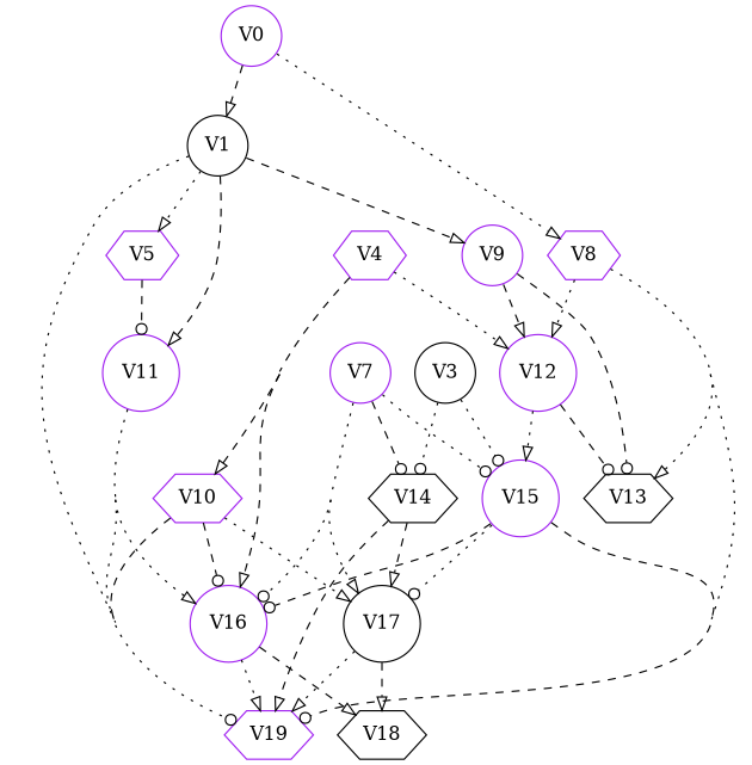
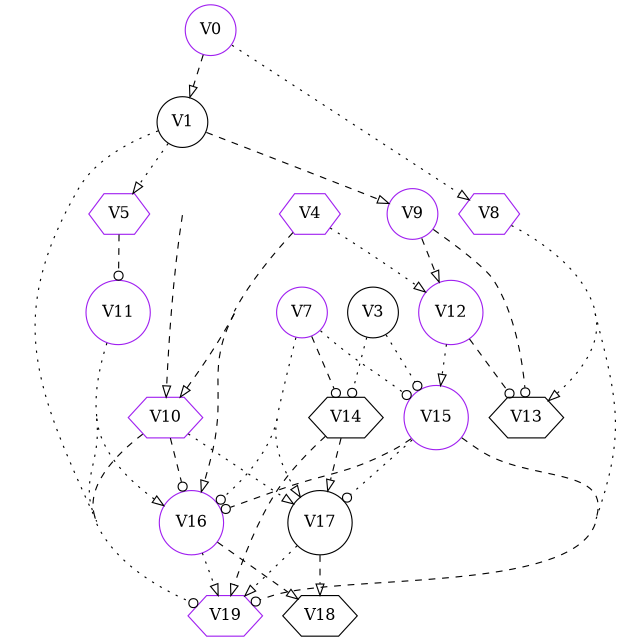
  strict digraph {
    concentrate=True
    node [color=purple shape=circle]
    edge [arrowhead=onormal style=dotted]
    V1 [color=black]
    V0
    V8 [shape=hexagon]
    V5 [shape=hexagon]
    V9
    V11
    V19 [shape=hexagon]
    V12
    V13 [color=black shape=hexagon]
    V16
    V14 [color=black shape=hexagon]
    V7
    V15
    V17 [color=black]
    V3 [color=black]
    V4 [shape=hexagon]
    V10 [shape=hexagon]
    V18 [color=black shape=hexagon]
    V1 -> V5
    V1 -> V9 [style=dashed]
-   V1 -> V11 [style=dashed]
+   V1 -> V10 [style=dashed]
    V1 -> V19 [arrowhead=odot]
    V0 -> V1 [style=dashed]
    V0 -> V8
    V8 -> V19 [arrowhead=odot]
-   V8 -> V12
    V8 -> V13
    V5 -> V11 [arrowhead=odot style=dashed]
    V9 -> V12 [style=dashed]
    V9 -> V13 [arrowhead=odot style=dashed]
    V11 -> V19
    V11 -> V16
    V12 -> V13 [arrowhead=odot style=dashed]
    V12 -> V15
    V16 -> V19
    V16 -> V18 [style=dashed]
    V14 -> V19 [style=dashed]
    V14 -> V17 [style=dashed]
    V7 -> V16 [arrowhead=odot]
    V7 -> V14 [arrowhead=odot style=dashed]
    V7 -> V15 [arrowhead=odot]
    V7 -> V17
    V15 -> V19 [arrowhead=odot style=dashed]
    V15 -> V16 [arrowhead=odot style=dashed]
    V15 -> V17 [arrowhead=odot]
    V17 -> V19
    V17 -> V18 [style=dashed]
    V3 -> V14 [arrowhead=odot]
    V3 -> V15 [arrowhead=odot]
    V4 -> V12
    V4 -> V16 [style=dashed]
    V4 -> V10 [style=dashed]
    V10 -> V19 [arrowhead=odot style=dashed]
    V10 -> V16 [arrowhead=odot style=dashed]
    V10 -> V17
  }
